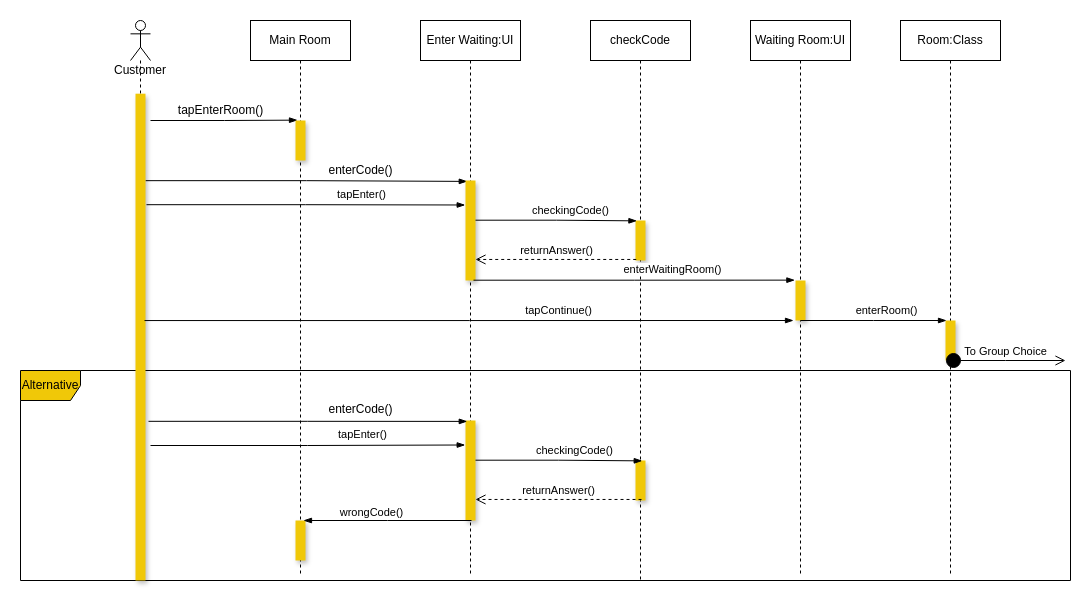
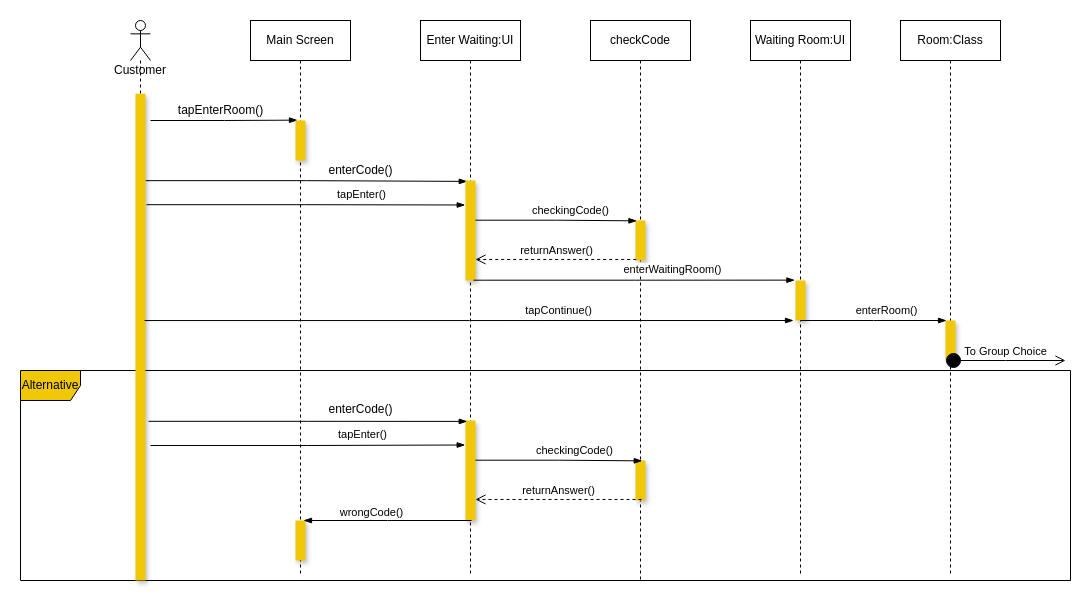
  <mxCell id="0" />
  <mxCell id="1" parent="0" />
  <mxCell id="2" value="" style="edgeStyle=elbowEdgeStyle;fontSize=12;html=1;endArrow=blockThin;endFill=1;rounded=0;entryX=0.2;entryY=-0.009;entryDx=0;entryDy=0;entryPerimeter=0;" parent="1" target="10" edge="1"><mxGeometry width="160" relative="1" as="geometry"><mxPoint x="150" y="120" as="sourcePoint" /><mxPoint x="301" y="132.8" as="targetPoint" /></mxGeometry></mxCell>
  <mxCell id="3" value="" style="edgeStyle=elbowEdgeStyle;fontSize=12;html=1;endArrow=blockThin;endFill=1;rounded=0;exitX=0.75;exitY=0.286;exitDx=0;exitDy=0;exitPerimeter=0;entryX=0.176;entryY=0.009;entryDx=0;entryDy=0;entryPerimeter=0;" parent="1" source="12" target="16" edge="1"><mxGeometry width="160" relative="1" as="geometry"><mxPoint x="130" y="180" as="sourcePoint" /><mxPoint x="450" y="180" as="targetPoint" /></mxGeometry></mxCell>
  <mxCell id="4" value="enterCode()" style="text;html=1;align=center;verticalAlign=middle;resizable=0;points=[];autosize=1;strokeColor=none;fillColor=none;" parent="1" vertex="1"><mxGeometry x="320" y="160" width="80" height="20" as="geometry" /></mxCell>
  <mxCell id="5" value="checkCode" style="shape=umlLifeline;perimeter=lifelinePerimeter;whiteSpace=wrap;html=1;container=1;collapsible=0;recursiveResize=0;outlineConnect=0;rounded=0;shadow=0;sketch=0;strokeColor=default;gradientColor=none;" parent="1" vertex="1"><mxGeometry x="590" y="20" width="100" height="560" as="geometry" /></mxCell>
  <mxCell id="6" value="" style="html=1;points=[];perimeter=orthogonalPerimeter;rounded=0;shadow=1;sketch=0;strokeColor=none;fillColor=#F0C808;gradientColor=none;" parent="5" vertex="1"><mxGeometry x="45" y="200" width="10" height="40" as="geometry" /></mxCell>
  <mxCell id="7" value="" style="html=1;points=[];perimeter=orthogonalPerimeter;rounded=0;shadow=1;sketch=0;strokeColor=none;fillColor=#F0C808;gradientColor=none;" parent="5" vertex="1"><mxGeometry x="45" y="440" width="10" height="40" as="geometry" /></mxCell>
  <mxCell id="8" value="Alternative" style="shape=umlFrame;whiteSpace=wrap;html=1;rounded=0;shadow=0;sketch=0;strokeColor=default;fillColor=#F0C808;gradientColor=none;" parent="5" vertex="1"><mxGeometry x="-570" y="350" width="1050" height="210" as="geometry" /></mxCell>
- <mxCell id="9" value="Main Room" style="shape=umlLifeline;perimeter=lifelinePerimeter;whiteSpace=wrap;html=1;container=1;collapsible=0;recursiveResize=0;outlineConnect=0;rounded=0;shadow=0;sketch=0;strokeColor=default;gradientColor=none;" parent="1" vertex="1"><mxGeometry x="250" y="20" width="100" height="555" as="geometry" /></mxCell>
+ <mxCell id="9" value="Main Screen" style="shape=umlLifeline;perimeter=lifelinePerimeter;whiteSpace=wrap;html=1;container=1;collapsible=0;recursiveResize=0;outlineConnect=0;rounded=0;shadow=0;sketch=0;strokeColor=default;gradientColor=none;" parent="1" vertex="1"><mxGeometry x="250" y="20" width="100" height="555" as="geometry" /></mxCell>
  <mxCell id="10" value="" style="html=1;points=[];perimeter=orthogonalPerimeter;rounded=0;shadow=1;sketch=0;strokeColor=none;fillColor=#F0C808;gradientColor=none;" parent="9" vertex="1"><mxGeometry x="45" y="100" width="10" height="40" as="geometry" /></mxCell>
  <mxCell id="11" value="" style="html=1;points=[];perimeter=orthogonalPerimeter;rounded=0;shadow=1;sketch=0;strokeColor=none;fillColor=#F0C808;gradientColor=none;" parent="9" vertex="1"><mxGeometry x="45" y="500" width="10" height="40" as="geometry" /></mxCell>
  <mxCell id="12" value="Customer" style="shape=umlLifeline;participant=umlActor;perimeter=lifelinePerimeter;whiteSpace=wrap;html=1;container=1;collapsible=0;recursiveResize=0;verticalAlign=top;spacingTop=36;outlineConnect=0;rounded=0;shadow=0;sketch=0;strokeColor=default;gradientColor=none;" parent="1" vertex="1"><mxGeometry x="130" y="20" width="20" height="560" as="geometry" /></mxCell>
  <mxCell id="13" value="" style="html=1;points=[];perimeter=orthogonalPerimeter;rounded=0;shadow=1;sketch=0;strokeColor=none;gradientColor=none;fillColor=#F0C808;" parent="12" vertex="1"><mxGeometry x="5" y="73.2" width="10" height="486.8" as="geometry" /></mxCell>
  <mxCell id="14" value="tapEnterRoom()" style="text;html=1;align=center;verticalAlign=middle;resizable=0;points=[];autosize=1;strokeColor=none;fillColor=none;" parent="1" vertex="1"><mxGeometry x="170" y="100" width="100" height="20" as="geometry" /></mxCell>
  <mxCell id="15" value="Enter Waiting:UI" style="shape=umlLifeline;perimeter=lifelinePerimeter;whiteSpace=wrap;html=1;container=1;collapsible=0;recursiveResize=0;outlineConnect=0;rounded=0;shadow=0;sketch=0;strokeColor=default;gradientColor=none;" parent="1" vertex="1"><mxGeometry x="420" y="20" width="100" height="555" as="geometry" /></mxCell>
  <mxCell id="16" value="" style="html=1;points=[];perimeter=orthogonalPerimeter;rounded=0;shadow=1;sketch=0;strokeColor=none;fillColor=#F0C808;gradientColor=none;" parent="15" vertex="1"><mxGeometry x="45" y="160" width="10" height="100" as="geometry" /></mxCell>
  <mxCell id="17" value="" style="html=1;points=[];perimeter=orthogonalPerimeter;rounded=0;shadow=1;sketch=0;strokeColor=none;fillColor=#F0C808;gradientColor=none;" parent="15" vertex="1"><mxGeometry x="45" y="400" width="10" height="100" as="geometry" /></mxCell>
  <mxCell id="18" value="" style="edgeStyle=elbowEdgeStyle;fontSize=12;html=1;endArrow=blockThin;endFill=1;rounded=0;entryX=-0.031;entryY=0.245;entryDx=0;entryDy=0;entryPerimeter=0;exitX=1.1;exitY=0.228;exitDx=0;exitDy=0;exitPerimeter=0;" parent="1" source="13" target="16" edge="1"><mxGeometry width="160" relative="1" as="geometry"><mxPoint x="150" y="205" as="sourcePoint" /><mxPoint x="476.76" y="190.36" as="targetPoint" /></mxGeometry></mxCell>
  <mxCell id="19" value="tapEnter()" style="edgeLabel;html=1;align=center;verticalAlign=middle;resizable=0;points=[];" parent="18" vertex="1" connectable="0"><mxGeometry x="0.309" y="1" relative="1" as="geometry"><mxPoint x="6" y="-10" as="offset" /></mxGeometry></mxCell>
  <mxCell id="20" value="" style="edgeStyle=elbowEdgeStyle;fontSize=12;html=1;endArrow=blockThin;endFill=1;rounded=0;entryX=0.141;entryY=0.009;entryDx=0;entryDy=0;entryPerimeter=0;exitX=1.003;exitY=0.397;exitDx=0;exitDy=0;exitPerimeter=0;" parent="1" source="16" target="6" edge="1"><mxGeometry width="160" relative="1" as="geometry"><mxPoint x="480" y="220" as="sourcePoint" /><mxPoint x="630" y="218" as="targetPoint" /></mxGeometry></mxCell>
  <mxCell id="21" value="checkingCode()" style="edgeLabel;html=1;align=center;verticalAlign=middle;resizable=0;points=[];" parent="20" vertex="1" connectable="0"><mxGeometry x="0.309" y="1" relative="1" as="geometry"><mxPoint x="-11" y="-10" as="offset" /></mxGeometry></mxCell>
  <mxCell id="22" value="returnAnswer()" style="html=1;verticalAlign=bottom;endArrow=open;dashed=1;endSize=8;rounded=0;exitX=0.072;exitY=0.974;exitDx=0;exitDy=0;exitPerimeter=0;" parent="1" source="6" target="16" edge="1"><mxGeometry relative="1" as="geometry"><mxPoint x="600" y="270" as="sourcePoint" /><mxPoint x="520" y="270" as="targetPoint" /></mxGeometry></mxCell>
  <mxCell id="23" value="Waiting Room:UI" style="shape=umlLifeline;perimeter=lifelinePerimeter;whiteSpace=wrap;html=1;container=1;collapsible=0;recursiveResize=0;outlineConnect=0;rounded=0;shadow=0;sketch=0;strokeColor=default;gradientColor=none;" parent="1" vertex="1"><mxGeometry x="750" y="20" width="100" height="555" as="geometry" /></mxCell>
  <mxCell id="24" value="" style="html=1;points=[];perimeter=orthogonalPerimeter;rounded=0;shadow=1;sketch=0;strokeColor=none;fillColor=#F0C808;gradientColor=none;" parent="23" vertex="1"><mxGeometry x="45" y="260" width="10" height="40" as="geometry" /></mxCell>
  <mxCell id="25" value="" style="edgeStyle=elbowEdgeStyle;fontSize=12;html=1;endArrow=blockThin;endFill=1;rounded=0;entryX=-0.066;entryY=-0.009;entryDx=0;entryDy=0;entryPerimeter=0;exitX=0.797;exitY=0.997;exitDx=0;exitDy=0;exitPerimeter=0;" parent="1" source="16" target="24" edge="1"><mxGeometry width="160" relative="1" as="geometry"><mxPoint x="485.03" y="229.7" as="sourcePoint" /><mxPoint x="646.41" y="230.36" as="targetPoint" /></mxGeometry></mxCell>
  <mxCell id="26" value="enterWaitingRoom()" style="edgeLabel;html=1;align=center;verticalAlign=middle;resizable=0;points=[];" parent="25" vertex="1" connectable="0"><mxGeometry x="0.309" y="1" relative="1" as="geometry"><mxPoint x="-11" y="-10" as="offset" /></mxGeometry></mxCell>
  <mxCell id="27" value="" style="edgeStyle=elbowEdgeStyle;fontSize=12;html=1;endArrow=blockThin;endFill=1;rounded=0;entryX=-0.2;entryY=1;entryDx=0;entryDy=0;entryPerimeter=0;exitX=0.9;exitY=0.466;exitDx=0;exitDy=0;exitPerimeter=0;" parent="1" source="13" target="24" edge="1"><mxGeometry width="160" relative="1" as="geometry"><mxPoint x="150" y="320" as="sourcePoint" /><mxPoint x="804.34" y="289.64" as="targetPoint" /></mxGeometry></mxCell>
  <mxCell id="28" value="tapContinue()" style="edgeLabel;html=1;align=center;verticalAlign=middle;resizable=0;points=[];" parent="27" vertex="1" connectable="0"><mxGeometry x="0.309" y="1" relative="1" as="geometry"><mxPoint x="-11" y="-10" as="offset" /></mxGeometry></mxCell>
  <mxCell id="29" value="Room:Class" style="shape=umlLifeline;perimeter=lifelinePerimeter;whiteSpace=wrap;html=1;container=1;collapsible=0;recursiveResize=0;outlineConnect=0;rounded=0;shadow=0;sketch=0;strokeColor=default;gradientColor=none;" parent="1" vertex="1"><mxGeometry x="900" y="20" width="100" height="555" as="geometry" /></mxCell>
  <mxCell id="30" value="" style="html=1;points=[];perimeter=orthogonalPerimeter;rounded=0;shadow=1;sketch=0;strokeColor=none;fillColor=#F0C808;gradientColor=none;" parent="29" vertex="1"><mxGeometry x="45" y="300" width="10" height="40" as="geometry" /></mxCell>
  <mxCell id="31" value="To Group Choice" style="html=1;verticalAlign=bottom;startArrow=circle;startFill=1;endArrow=open;startSize=6;endSize=8;rounded=0;" parent="29" edge="1"><mxGeometry width="80" relative="1" as="geometry"><mxPoint x="45" y="340" as="sourcePoint" /><mxPoint x="165" y="340" as="targetPoint" /><Array as="points"><mxPoint x="105" y="340" /></Array><mxPoint as="offset" /></mxGeometry></mxCell>
  <mxCell id="32" value="" style="edgeStyle=elbowEdgeStyle;fontSize=12;html=1;endArrow=blockThin;endFill=1;rounded=0;entryX=0.1;entryY=0;entryDx=0;entryDy=0;entryPerimeter=0;exitX=0.5;exitY=1;exitDx=0;exitDy=0;exitPerimeter=0;" parent="1" source="24" target="30" edge="1"><mxGeometry width="160" relative="1" as="geometry"><mxPoint x="810" y="320" as="sourcePoint" /><mxPoint x="804.34" y="289.64" as="targetPoint" /></mxGeometry></mxCell>
  <mxCell id="33" value="enterRoom()" style="edgeLabel;html=1;align=center;verticalAlign=middle;resizable=0;points=[];" parent="32" vertex="1" connectable="0"><mxGeometry x="0.309" y="1" relative="1" as="geometry"><mxPoint x="-11" y="-10" as="offset" /></mxGeometry></mxCell>
  <mxCell id="34" value="" style="edgeStyle=elbowEdgeStyle;fontSize=12;html=1;endArrow=blockThin;endFill=1;rounded=0;entryX=0.176;entryY=0.009;entryDx=0;entryDy=0;entryPerimeter=0;exitX=1.3;exitY=0.673;exitDx=0;exitDy=0;exitPerimeter=0;" parent="1" source="13" target="17" edge="1"><mxGeometry width="160" relative="1" as="geometry"><mxPoint x="150" y="421" as="sourcePoint" /><mxPoint x="455.31" y="420" as="targetPoint" /></mxGeometry></mxCell>
  <mxCell id="35" value="" style="edgeStyle=elbowEdgeStyle;fontSize=12;html=1;endArrow=blockThin;endFill=1;rounded=0;entryX=-0.031;entryY=0.245;entryDx=0;entryDy=0;entryPerimeter=0;" parent="1" target="17" edge="1"><mxGeometry width="160" relative="1" as="geometry"><mxPoint x="150" y="445" as="sourcePoint" /><mxPoint x="482.07" y="430.36" as="targetPoint" /></mxGeometry></mxCell>
  <mxCell id="36" value="tapEnter()" style="edgeLabel;html=1;align=center;verticalAlign=middle;resizable=0;points=[];" parent="35" vertex="1" connectable="0"><mxGeometry x="0.309" y="1" relative="1" as="geometry"><mxPoint x="6" y="-10" as="offset" /></mxGeometry></mxCell>
  <mxCell id="37" value="" style="edgeStyle=elbowEdgeStyle;fontSize=12;html=1;endArrow=blockThin;endFill=1;rounded=0;entryX=0.141;entryY=0.009;entryDx=0;entryDy=0;entryPerimeter=0;exitX=1.003;exitY=0.397;exitDx=0;exitDy=0;exitPerimeter=0;" parent="1" source="17" edge="1"><mxGeometry width="160" relative="1" as="geometry"><mxPoint x="485.31" y="460" as="sourcePoint" /><mxPoint x="641.72" y="460.36" as="targetPoint" /></mxGeometry></mxCell>
  <mxCell id="38" value="checkingCode()" style="edgeLabel;html=1;align=center;verticalAlign=middle;resizable=0;points=[];" parent="37" vertex="1" connectable="0"><mxGeometry x="0.309" y="1" relative="1" as="geometry"><mxPoint x="-11" y="-10" as="offset" /></mxGeometry></mxCell>
  <mxCell id="39" value="returnAnswer()" style="html=1;verticalAlign=bottom;endArrow=open;dashed=1;endSize=8;rounded=0;exitX=0.072;exitY=0.974;exitDx=0;exitDy=0;exitPerimeter=0;" parent="1" target="17" edge="1"><mxGeometry relative="1" as="geometry"><mxPoint x="641.03" y="498.96" as="sourcePoint" /><mxPoint x="525.31" y="510" as="targetPoint" /></mxGeometry></mxCell>
  <mxCell id="40" value="enterCode()" style="text;html=1;align=center;verticalAlign=middle;resizable=0;points=[];autosize=1;strokeColor=none;fillColor=none;" parent="1" vertex="1"><mxGeometry x="320" y="399" width="80" height="20" as="geometry" /></mxCell>
  <mxCell id="41" value="" style="edgeStyle=elbowEdgeStyle;fontSize=12;html=1;endArrow=blockThin;endFill=1;rounded=0;entryX=0.8;entryY=0;entryDx=0;entryDy=0;entryPerimeter=0;exitX=0.6;exitY=1;exitDx=0;exitDy=0;exitPerimeter=0;" parent="1" source="17" target="11" edge="1"><mxGeometry width="160" relative="1" as="geometry"><mxPoint x="485.03" y="469.7" as="sourcePoint" /><mxPoint x="651.72" y="470.36" as="targetPoint" /></mxGeometry></mxCell>
  <mxCell id="42" value="wrongCode()" style="edgeLabel;html=1;align=center;verticalAlign=middle;resizable=0;points=[];" parent="41" vertex="1" connectable="0"><mxGeometry x="0.309" y="1" relative="1" as="geometry"><mxPoint x="9" y="-10" as="offset" /></mxGeometry></mxCell>
